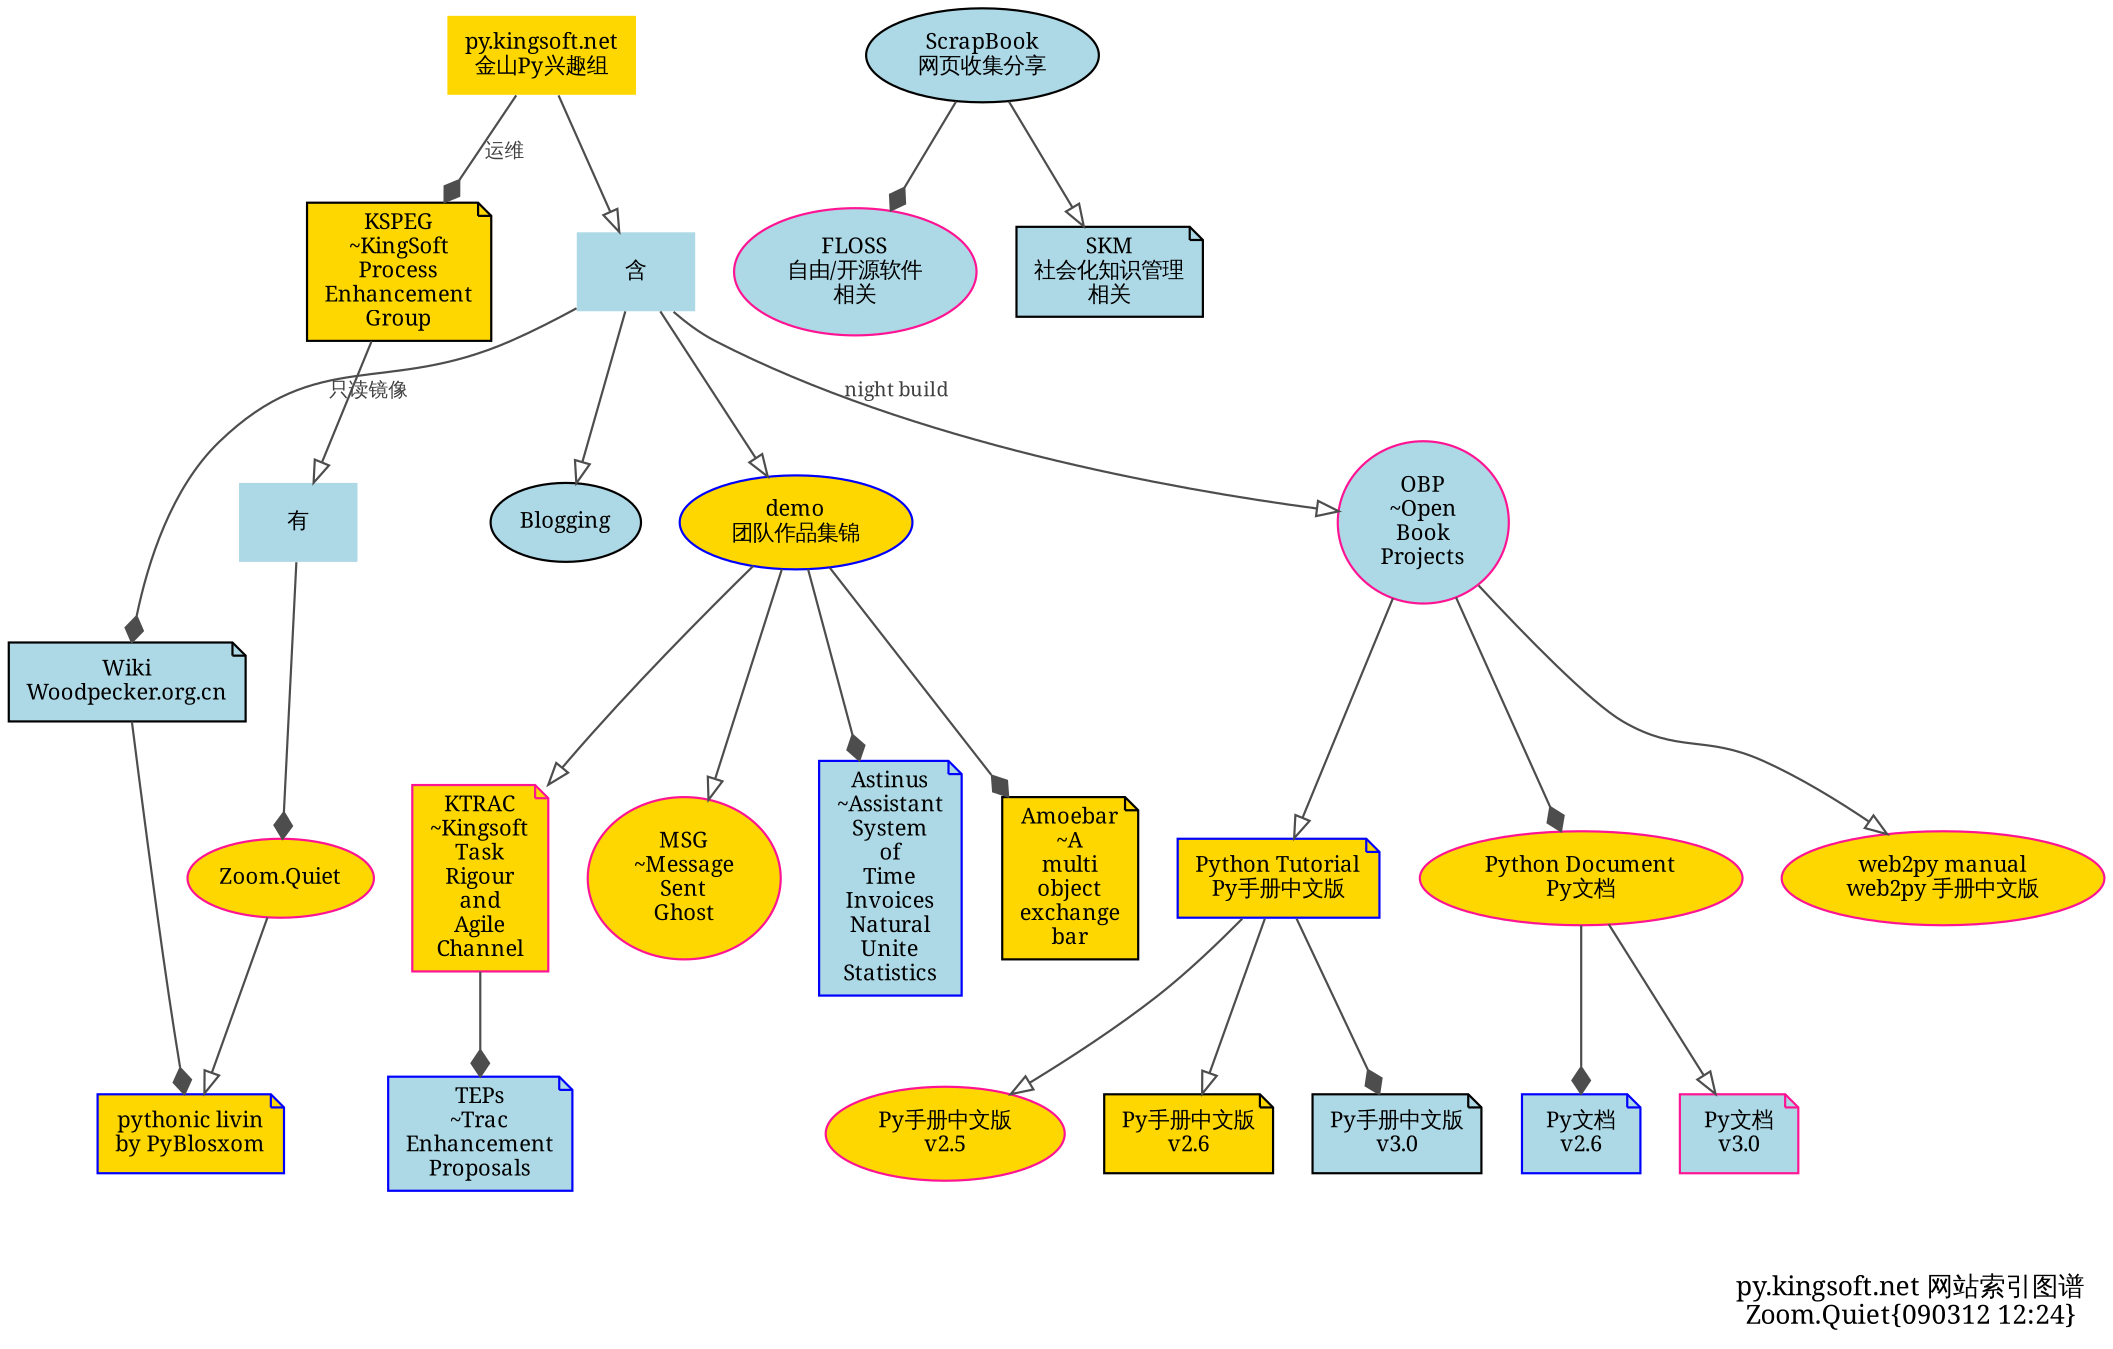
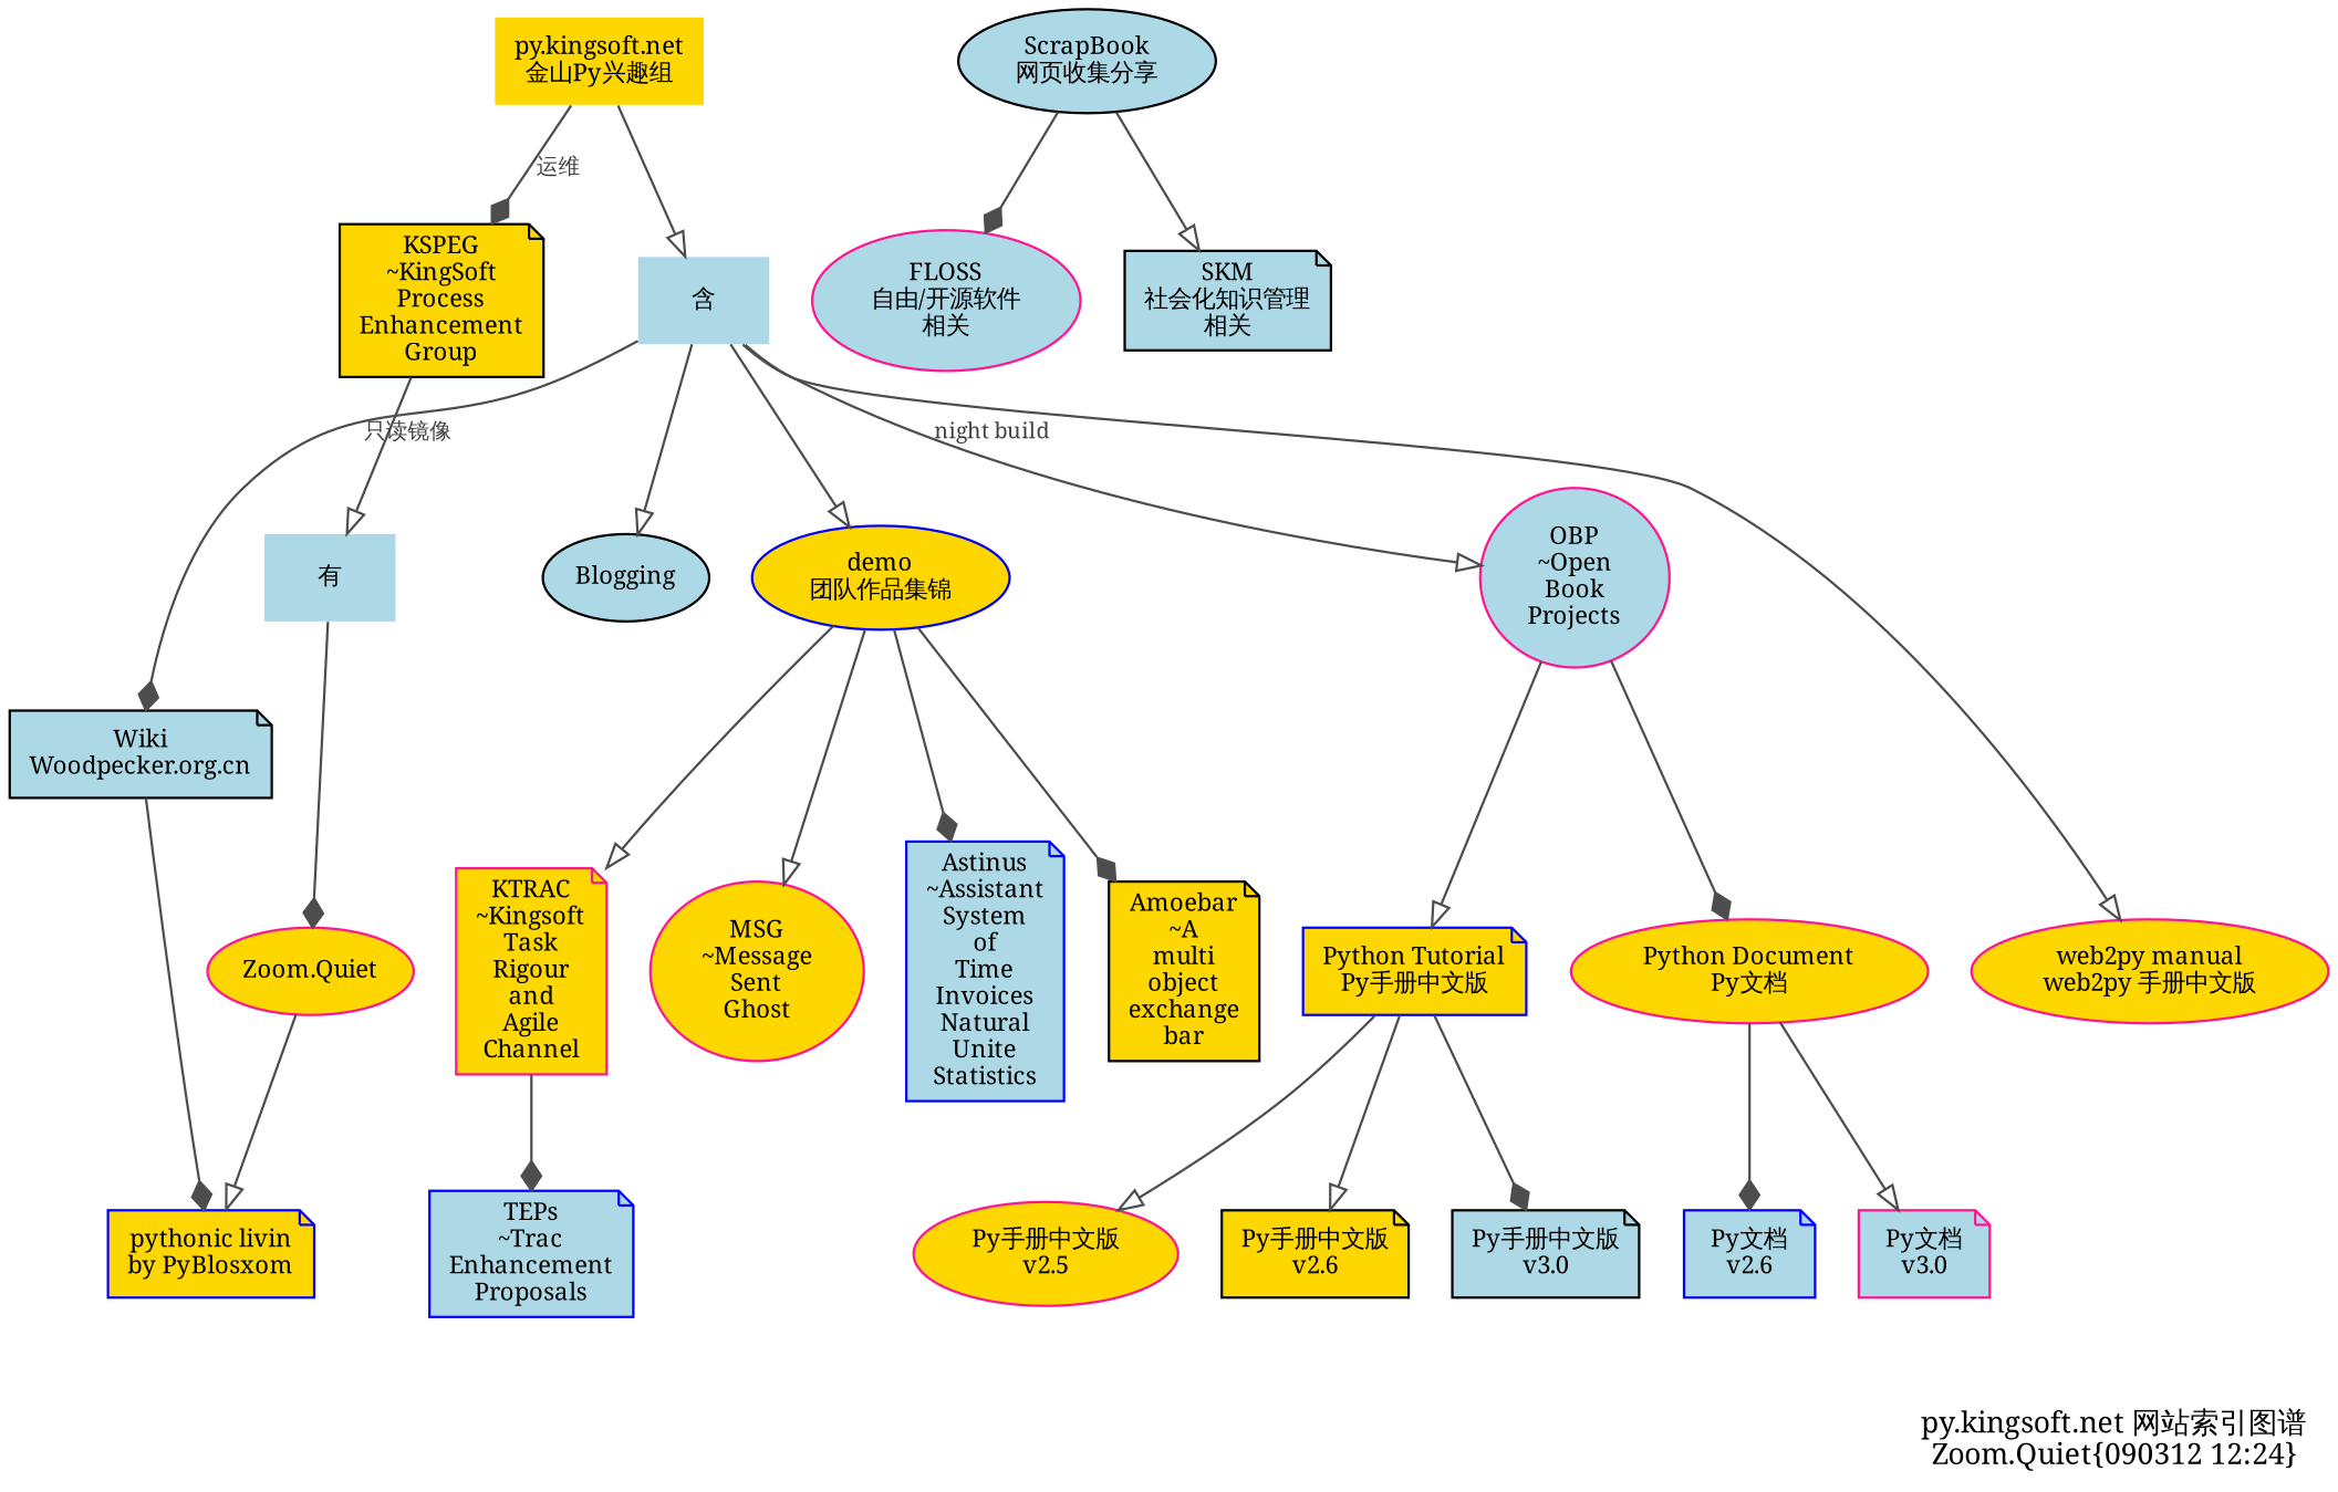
  digraph {
    fontname="Noto Serif"
    fontsize=12.0
    label="py.kingsoft.net 网站索引图谱\nZoom.Quiet{090312 12:24}"
    labeljust=r
    labelloc=b
    rankdir=TB
    node [color=deeppink fillcolor=gold fontname="Noto Serif" fontsize=10 shape=note style=filled]
    edge [arrowhead=onormal arrowtail=none color=gray30 fontcolor=gray25 fontname="Noto Serif" fontsize=9.0]
    n1 [label="py.kingsoft.net\n金山Py兴趣组" shape=plaintext]
    n2 [color=black label="KSPEG\n~KingSoft\nProcess\nEnhancement\nGroup"]
    n3 [color=blue fillcolor=lightblue label="含" shape=plaintext]
    n4 [color=black fillcolor=lightblue label="有" shape=plaintext]
    n5 [color=black fillcolor=lightblue label=Blogging shape=ellipse]
    n6 [color=blue label="demo\n团队作品集锦" shape=ellipse]
    n7 [color=black fillcolor=lightblue label="Wiki\nWoodpecker.org.cn"]
    n8 [fillcolor=lightblue label="OBP\n~Open\nBook\nProjects" shape=ellipse]
    n9 [label="Zoom.Quiet" shape=ellipse]
    n10 [color=blue label="pythonic livin\nby PyBlosxom"]
    n11 [color=black fillcolor=lightblue label="ScrapBook\n网页收集分享" shape=ellipse]
    n12 [fillcolor=lightblue label="FLOSS\n自由/开源软件\n相关" shape=ellipse]
    n13 [color=black fillcolor=lightblue label="SKM\n社会化知识管理\n相关"]
    n14 [label="KTRAC\n~Kingsoft\nTask\nRigour\nand\nAgile\nChannel"]
    n15 [label="MSG\n~Message\nSent\nGhost" shape=ellipse]
    n16 [color=blue fillcolor=lightblue label="Astinus\n~Assistant\nSystem\nof\nTime\nInvoices\nNatural\nUnite\nStatistics"]
    n17 [color=black label="Amoebar\n~A\nmulti\nobject\nexchange\nbar"]
    n18 [color=blue label="Python Tutorial\nPy手册中文版"]
    n19 [label="Python Document\nPy文档" shape=ellipse]
    n20 [label="web2py manual\nweb2py 手册中文版" shape=ellipse]
    n21 [color=blue fillcolor=lightblue label="TEPs\n~Trac\nEnhancement\nProposals"]
    n22 [label="Py手册中文版\nv2.5" shape=ellipse]
    n23 [color=black label="Py手册中文版\nv2.6"]
    n24 [color=black fillcolor=lightblue label="Py手册中文版\nv3.0"]
    n25 [color=blue fillcolor=lightblue label="Py文档\nv2.6"]
    n26 [fillcolor=lightblue label="Py文档\nv3.0"]
    n1 -> n2 [arrowhead=diamond label="运维"]
    n1 -> n3
    n2 -> n4
    n3 -> n5
    n3 -> n6
    n3 -> n7 [arrowhead=diamond label="只读镜像"]
    n3 -> n8 [label="night build"]
    n4 -> n9 [arrowhead=diamond]
    n6 -> n14
    n6 -> n15
    n6 -> n16 [arrowhead=diamond]
    n6 -> n17 [arrowhead=diamond]
    n7 -> n10 [arrowhead=diamond]
    n8 -> n18
    n8 -> n19 [arrowhead=diamond]
-   n8 -> n20
+   n3 -> n20
    n9 -> n10
    n11 -> n12 [arrowhead=diamond]
    n11 -> n13
    n14 -> n21 [arrowhead=diamond]
    n18 -> n22
    n18 -> n23
    n18 -> n24 [arrowhead=diamond]
    n19 -> n25 [arrowhead=diamond]
    n19 -> n26
  }
